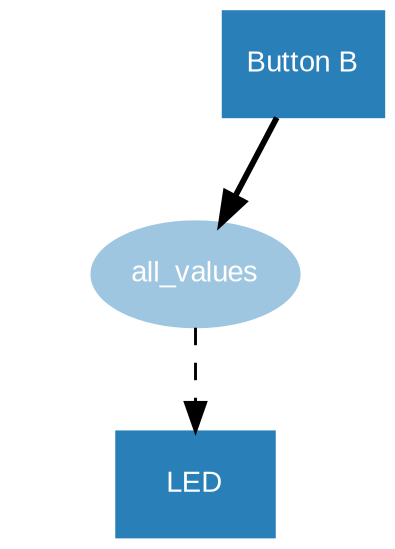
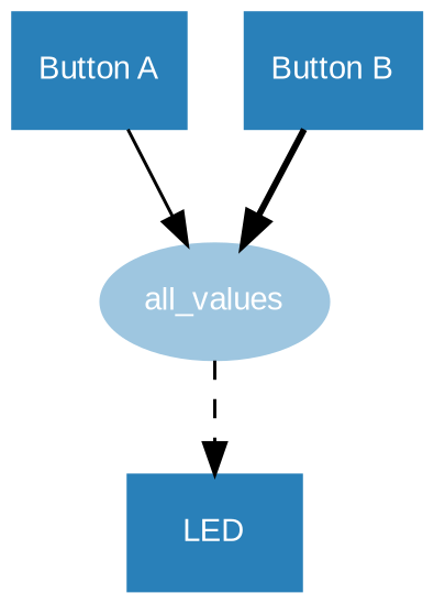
  digraph {
    rankdir=TB
    node [color="#2980b9" fontcolor="#ffffff" fontname=Arial fontsize=10 shape=rect style=filled]
    edge [arrowhead=normal]
    LED
+   n2 [label="Button A"]
    all_values [color="#9ec6e0" shape=oval]
    n4 [label="Button B"]
+   n2 -> all_values [style=solid]
    all_values -> LED [style=dashed]
    n4 -> all_values [style=bold]
  }
